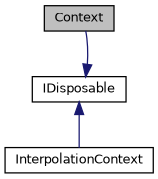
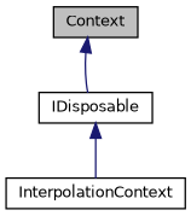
  digraph {
    node [color=black fillcolor=white fontname=Helvetica fontsize=10 shape=record style=filled]
    edge [color=midnightblue dir=back fontname=Helvetica fontsize=10 labelfontname=Helvetica labelfontsize=10 style=solid]
    n1 [fillcolor=grey75 fontcolor=black height=0.2 label=Context width=0.4]
    n2 [height=0.2 label=InterpolationContext width=0.4]
    n3 [height=0.2 label=IDisposable width=0.4]
-   n3 -> n1
+   n1 -> n3
    n3 -> n2
  }
